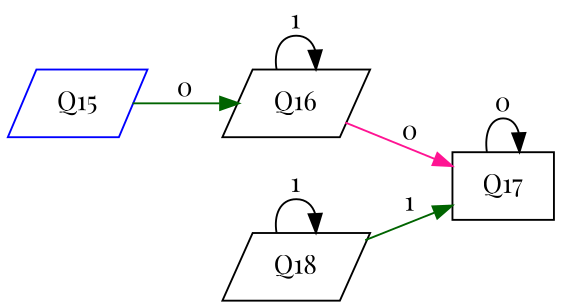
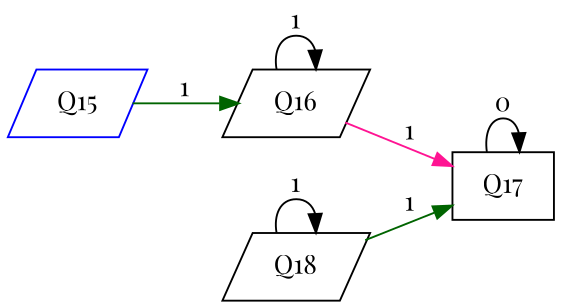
  digraph {
    fontname="Playfair Display"
    rankdir=LR
    node [fontname="Playfair Display" shape=parallelogram]
    edge [color=black fontname="Playfair Display"]
    Q15 [color=blue]
    Q16
    Q17 [shape=box]
    Q18
-   Q15 -> Q16 [color=darkgreen label=0]
+   Q15 -> Q16 [color=darkgreen label=1]
    Q16 -> Q16 [label=1]
-   Q16 -> Q17 [color=deeppink label=0]
+   Q16 -> Q17 [color=deeppink label=1]
    Q17 -> Q17 [label=0]
    Q18 -> Q17 [color=darkgreen label=1]
    Q18 -> Q18 [label=1]
  }
